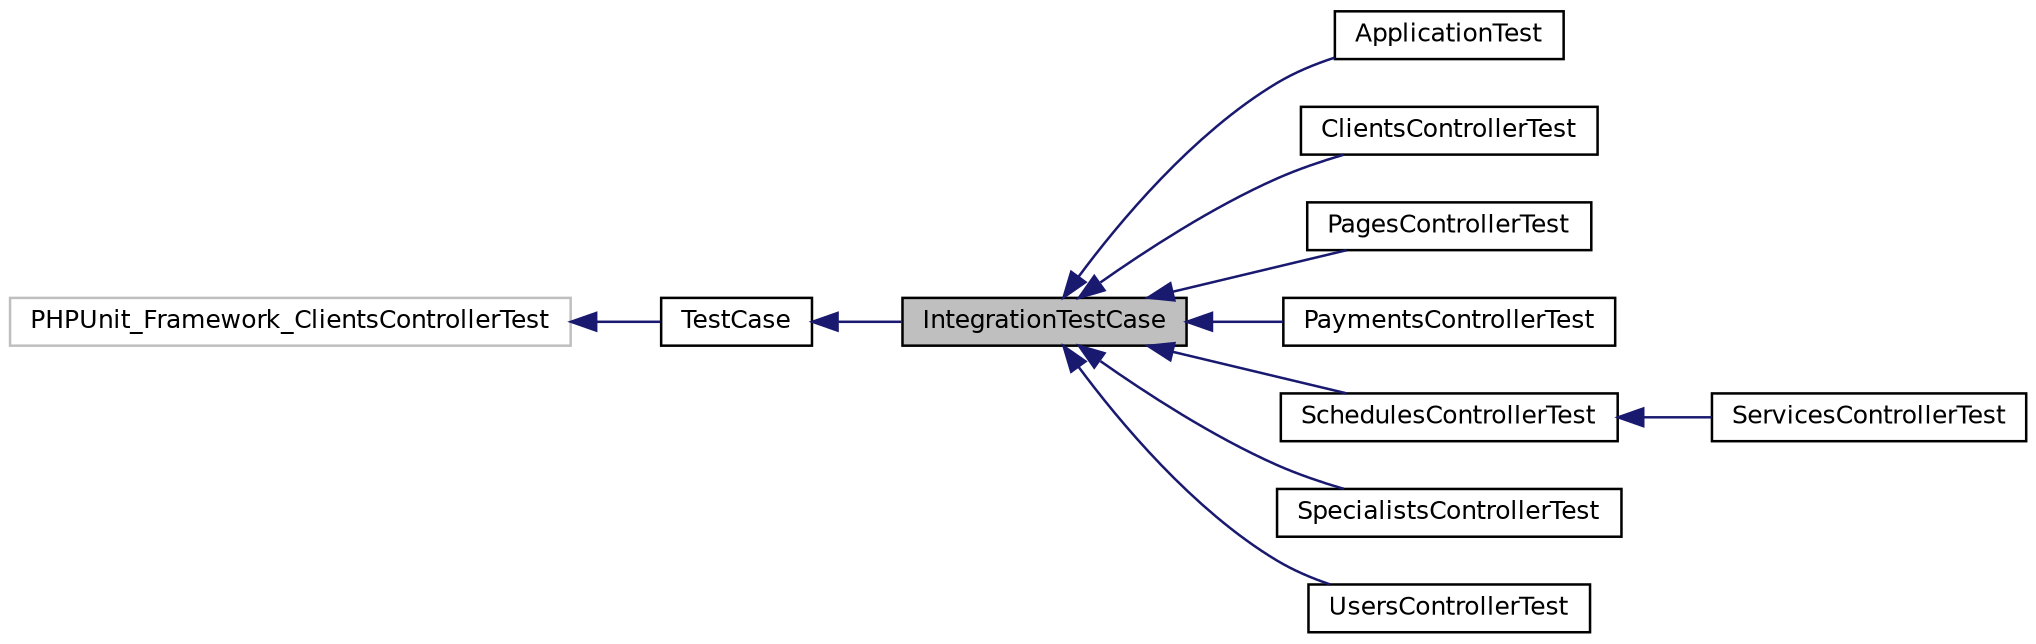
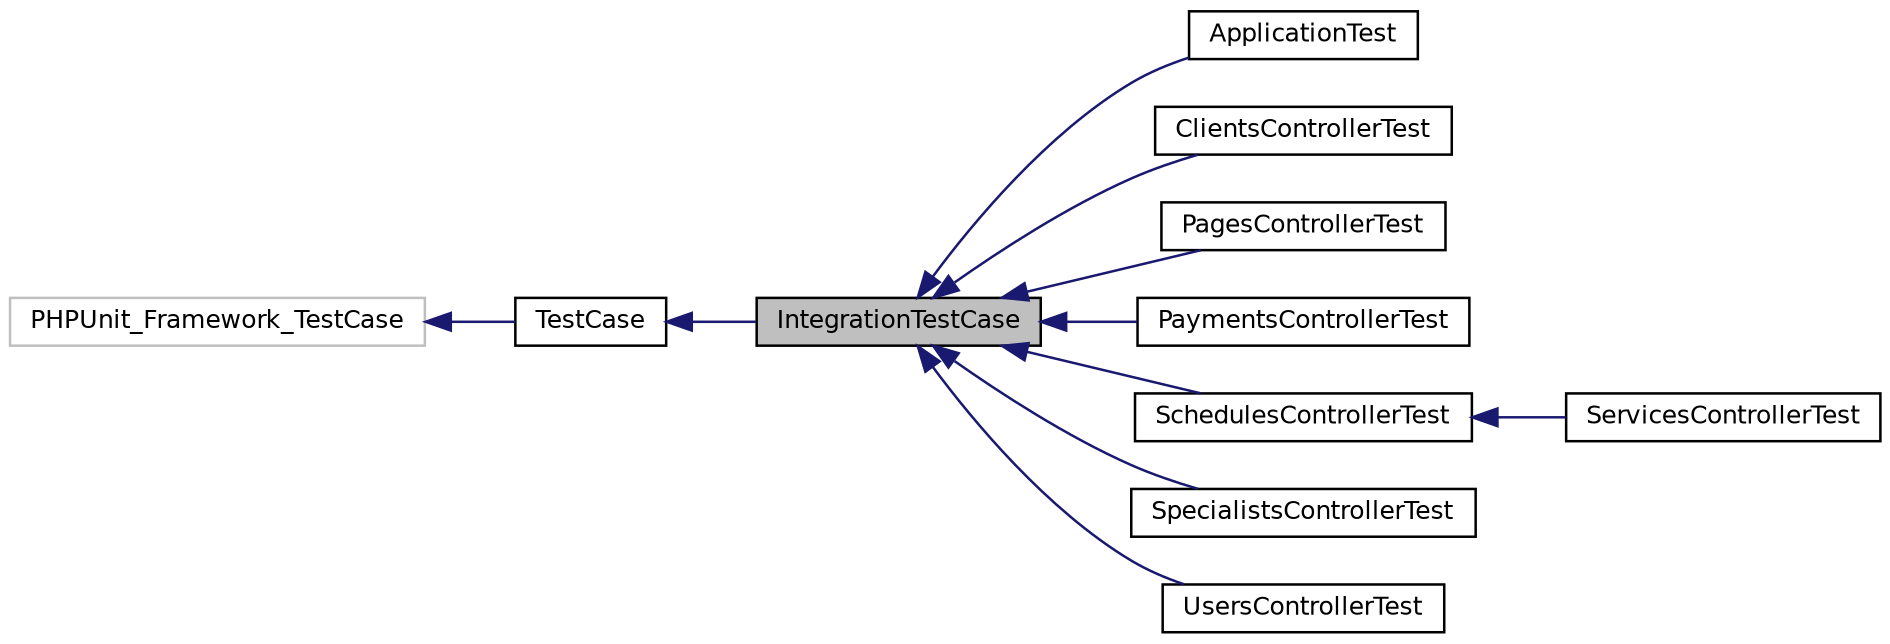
  digraph {
    rankdir=LR
    node [color=black fillcolor=white fontname=Helvetica fontsize=10 shape=record style=filled]
    edge [color=midnightblue dir=back fontname=Helvetica fontsize=10 labelfontname=Helvetica labelfontsize=10 style=solid]
    n1 [fillcolor=grey75 fontcolor=black height=0.2 label=IntegrationTestCase width=0.4]
    n2 [height=0.2 label=ApplicationTest width=0.4]
    n3 [height=0.2 label=ClientsControllerTest width=0.4]
    n4 [height=0.2 label=PagesControllerTest width=0.4]
    n5 [height=0.2 label=PaymentsControllerTest width=0.4]
    n6 [height=0.2 label=SchedulesControllerTest width=0.4]
    n7 [height=0.2 label=SpecialistsControllerTest width=0.4]
    n8 [height=0.2 label=UsersControllerTest width=0.4]
    n9 [height=0.2 label=ServicesControllerTest width=0.4]
    n10 [height=0.2 label=TestCase width=0.4]
-   n11 [color=grey75 height=0.2 label=PHPUnit_Framework_ClientsControllerTest width=0.4]
+   n11 [color=grey75 height=0.2 label=PHPUnit_Framework_TestCase width=0.4]
    n1 -> n2
    n1 -> n3
    n1 -> n4
    n1 -> n5
    n1 -> n6
    n1 -> n7
    n1 -> n8
    n6 -> n9
    n10 -> n1
    n11 -> n10
  }
